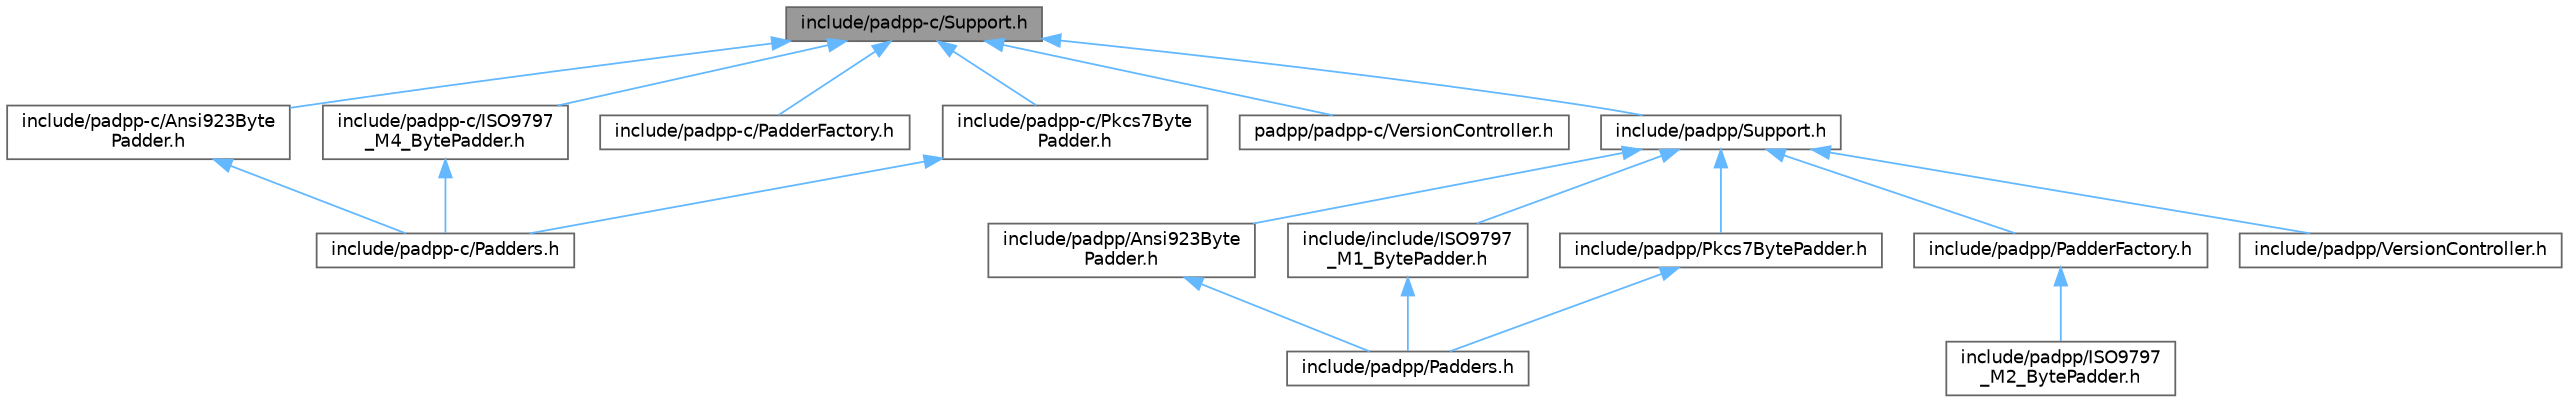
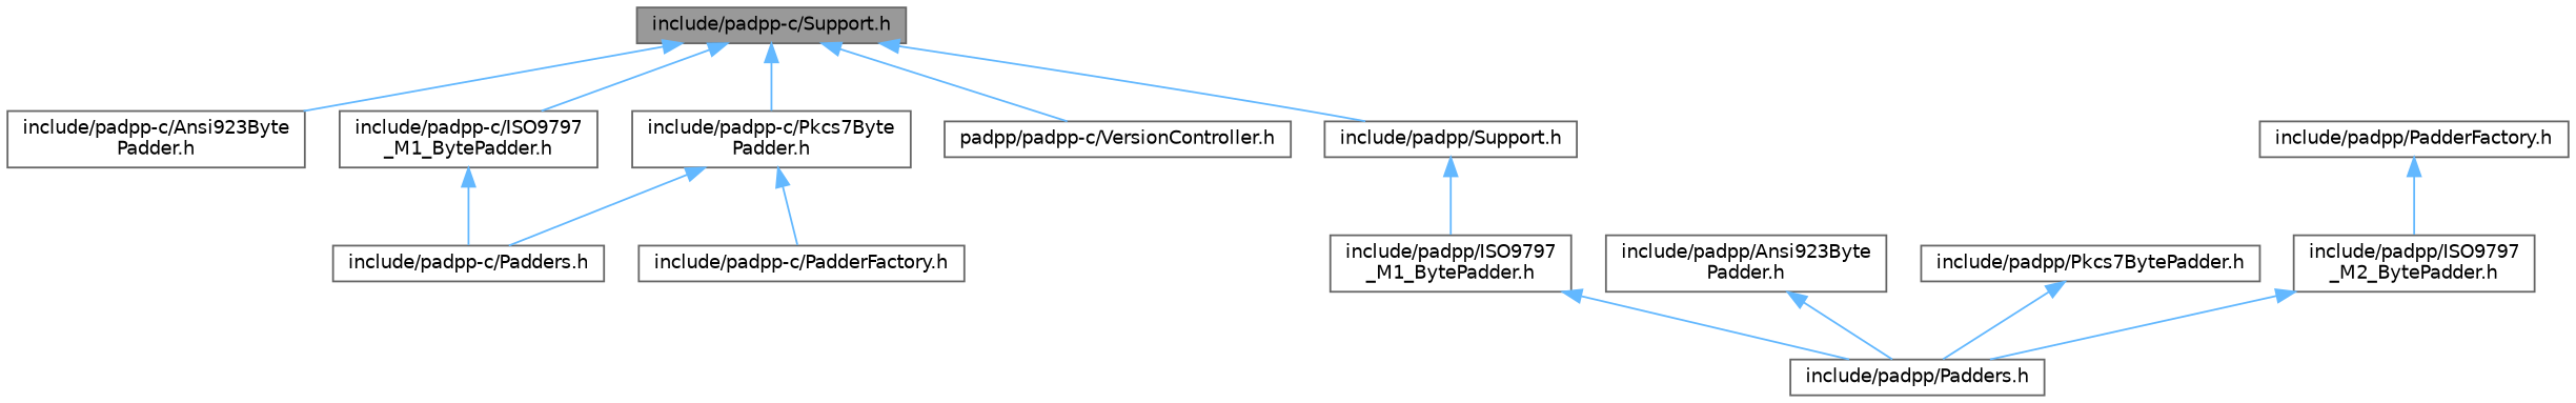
  digraph {
    node [color=grey40 fillcolor=white fontname=Helvetica fontsize=10 shape=box style=filled]
    edge [color=steelblue1 dir=back fontname=Helvetica fontsize=10 labelfontname=Helvetica labelfontsize=10 style=solid]
    n1 [color=gray40 fillcolor=grey60 fontcolor=black height=0.2 label="include/padpp-c/Support.h" width=0.4]
    n2 [height=0.2 label="include/padpp-c/Ansi923Byte\lPadder.h" width=0.4]
-   n3 [height=0.2 label="include/padpp-c/ISO9797\l_M4_BytePadder.h" width=0.4]
+   n3 [height=0.2 label="include/padpp-c/ISO9797\l_M1_BytePadder.h" width=0.4]
    n4 [height=0.2 label="include/padpp-c/PadderFactory.h" width=0.4]
    n5 [height=0.2 label="include/padpp-c/Pkcs7Byte\lPadder.h" width=0.4]
    n6 [height=0.2 label="padpp/padpp-c/VersionController.h" width=0.4]
    n7 [height=0.2 label="include/padpp/Support.h" width=0.4]
    n8 [height=0.2 label="include/padpp-c/Padders.h" width=0.4]
    n9 [height=0.2 label="include/padpp/Ansi923Byte\lPadder.h" width=0.4]
-   n10 [height=0.2 label="include/include/ISO9797\l_M1_BytePadder.h" width=0.4]
+   n10 [height=0.2 label="include/padpp/ISO9797\l_M1_BytePadder.h" width=0.4]
    n11 [height=0.2 label="include/padpp/PadderFactory.h" width=0.4]
    n12 [height=0.2 label="include/padpp/Pkcs7BytePadder.h" width=0.4]
-   n13 [height=0.2 label="include/padpp/VersionController.h" width=0.4]
    n14 [height=0.2 label="include/padpp/Padders.h" width=0.4]
    n15 [height=0.2 label="include/padpp/ISO9797\l_M2_BytePadder.h" width=0.4]
    n1 -> n2
    n1 -> n3
-   n1 -> n4
+   n5 -> n4
    n1 -> n5
    n1 -> n6
    n1 -> n7
-   n2 -> n8
    n3 -> n8
    n5 -> n8
-   n7 -> n9
    n7 -> n10
-   n7 -> n11
-   n7 -> n12
-   n7 -> n13
    n9 -> n14
    n10 -> n14
    n11 -> n15
    n12 -> n14
+   n15 -> n14
  }
